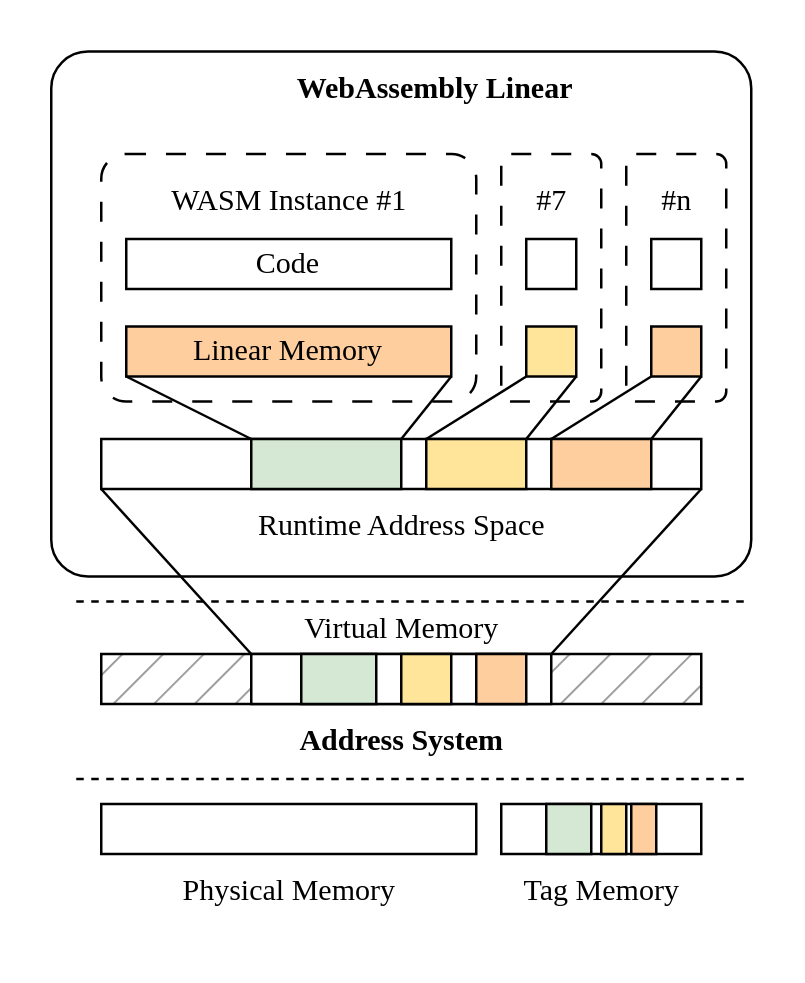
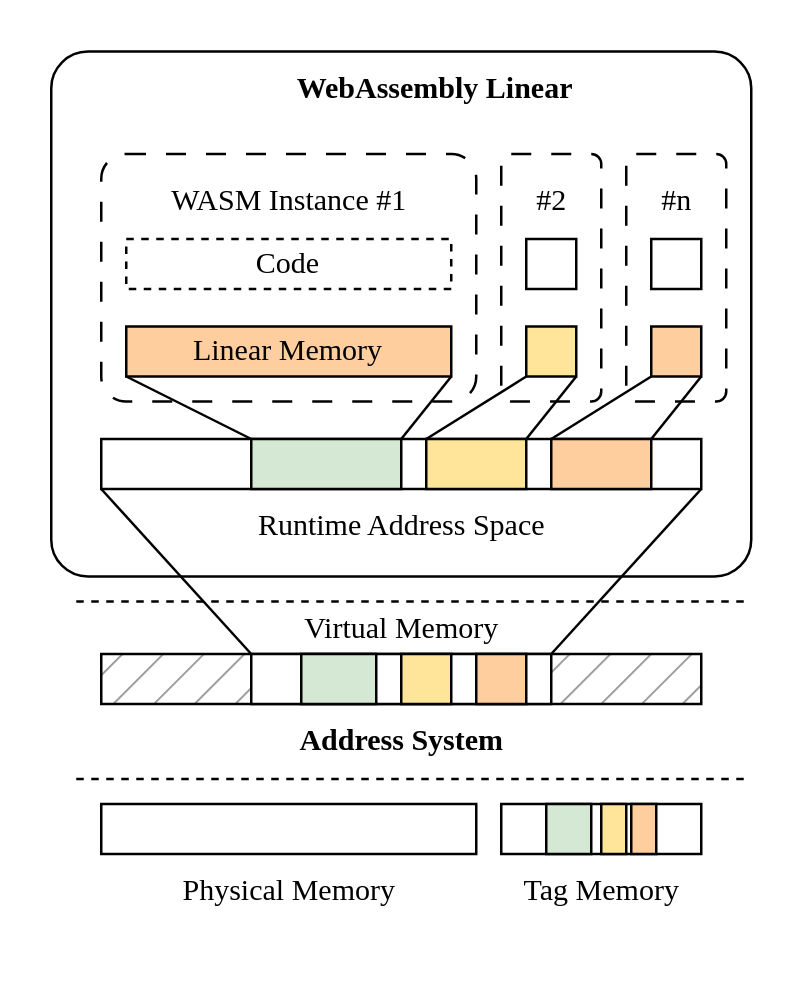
  <mxCell id="0" />
  <mxCell id="1" parent="0" />
  <mxCell id="2" value="" style="rounded=1;whiteSpace=wrap;html=1;arcSize=7;fontFamily=Computer Modern;fontSource=https%3A%2F%2Ffonts.googleapis.com%2Fcss%3Ffamily%3DComputer%2BModern;" vertex="1" parent="1"><mxGeometry x="20" y="20" width="280" height="210" as="geometry" /></mxCell>
  <mxCell id="3" value="" style="rounded=0;whiteSpace=wrap;html=1;fontFamily=Computer Modern;fontSource=https%3A%2F%2Ffonts.googleapis.com%2Fcss%3Ffamily%3DComputer%2BModern;" vertex="1" parent="1"><mxGeometry x="200" y="321" width="80" height="20" as="geometry" /></mxCell>
  <mxCell id="4" value="" style="rounded=0;whiteSpace=wrap;html=1;fontFamily=Computer Modern;fontSource=https%3A%2F%2Ffonts.googleapis.com%2Fcss%3Ffamily%3DComputer%2BModern;" vertex="1" parent="1"><mxGeometry x="40" y="321" width="150" height="20" as="geometry" /></mxCell>
  <mxCell id="5" value="" style="rounded=0;whiteSpace=wrap;html=1;fontFamily=Computer Modern;fontSource=https%3A%2F%2Ffonts.googleapis.com%2Fcss%3Ffamily%3DComputer%2BModern;fillStyle=hatch;gradientColor=none;fillColor=#999999;" vertex="1" parent="1"><mxGeometry x="40" y="261" width="240" height="20" as="geometry" /></mxCell>
  <mxCell id="6" value="" style="endArrow=none;dashed=1;html=1;rounded=0;fontFamily=Computer Modern;fontSource=https%3A%2F%2Ffonts.googleapis.com%2Fcss%3Ffamily%3DComputer%2BModern;" edge="1" parent="1"><mxGeometry width="50" height="50" relative="1" as="geometry"><mxPoint x="30" y="311" as="sourcePoint" /><mxPoint x="300" y="311" as="targetPoint" /></mxGeometry></mxCell>
  <mxCell id="7" value="Address System" style="text;html=1;align=center;verticalAlign=middle;resizable=0;points=[];autosize=1;strokeColor=none;fillColor=none;fontStyle=1;fontFamily=Computer Modern;fontSource=https%3A%2F%2Ffonts.googleapis.com%2Fcss%3Ffamily%3DComputer%2BModern;" vertex="1" parent="1"><mxGeometry x="100" y="281" width="120" height="30" as="geometry" /></mxCell>
  <mxCell id="8" value="" style="endArrow=none;dashed=1;html=1;rounded=0;fontFamily=Computer Modern;fontSource=https%3A%2F%2Ffonts.googleapis.com%2Fcss%3Ffamily%3DComputer%2BModern;" edge="1" parent="1"><mxGeometry width="50" height="50" relative="1" as="geometry"><mxPoint x="30" y="240" as="sourcePoint" /><mxPoint x="300" y="240" as="targetPoint" /></mxGeometry></mxCell>
  <mxCell id="9" value="WebAssembly Linear" style="text;html=1;align=right;verticalAlign=middle;resizable=0;points=[];autosize=1;strokeColor=none;fillColor=none;fontStyle=1;fontFamily=Computer Modern;fontSource=https%3A%2F%2Ffonts.googleapis.com%2Fcss%3Ffamily%3DComputer%2BModern;" vertex="1" parent="1"><mxGeometry x="90" y="20" width="140" height="30" as="geometry" /></mxCell>
  <mxCell id="10" value="" style="rounded=1;whiteSpace=wrap;html=1;dashed=1;dashPattern=8 8;arcSize=10;fontFamily=Computer Modern;fontSource=https%3A%2F%2Ffonts.googleapis.com%2Fcss%3Ffamily%3DComputer%2BModern;" vertex="1" parent="1"><mxGeometry x="40" y="61" width="150" height="99" as="geometry" /></mxCell>
  <mxCell id="11" value="Linear Memory" style="rounded=0;whiteSpace=wrap;html=1;fontFamily=Computer Modern;fontSource=https%3A%2F%2Ffonts.googleapis.com%2Fcss%3Ffamily%3DComputer%2BModern;fillColor=#ffce9f;" vertex="1" parent="1"><mxGeometry x="50" y="130" width="130" height="20" as="geometry" /></mxCell>
  <mxCell id="12" value="" style="rounded=0;whiteSpace=wrap;html=1;fontFamily=Computer Modern;fontSource=https%3A%2F%2Ffonts.googleapis.com%2Fcss%3Ffamily%3DComputer%2BModern;" vertex="1" parent="1"><mxGeometry x="40" y="175" width="240" height="20" as="geometry" /></mxCell>
  <mxCell id="13" value="" style="endArrow=none;html=1;rounded=0;entryX=0;entryY=1;entryDx=0;entryDy=0;exitX=0.25;exitY=0;exitDx=0;exitDy=0;fontFamily=Computer Modern;fontSource=https%3A%2F%2Ffonts.googleapis.com%2Fcss%3Ffamily%3DComputer%2BModern;" edge="1" parent="1" source="12" target="11"><mxGeometry width="50" height="50" relative="1" as="geometry"><mxPoint x="20" y="190" as="sourcePoint" /><mxPoint x="70" y="140" as="targetPoint" /></mxGeometry></mxCell>
  <mxCell id="14" value="" style="endArrow=none;html=1;rounded=0;entryX=1;entryY=1;entryDx=0;entryDy=0;exitX=0.5;exitY=0;exitDx=0;exitDy=0;fontFamily=Computer Modern;fontSource=https%3A%2F%2Ffonts.googleapis.com%2Fcss%3Ffamily%3DComputer%2BModern;" edge="1" parent="1" source="12" target="11"><mxGeometry width="50" height="50" relative="1" as="geometry"><mxPoint x="20" y="190" as="sourcePoint" /><mxPoint x="70" y="140" as="targetPoint" /></mxGeometry></mxCell>
  <mxCell id="15" value="" style="rounded=0;whiteSpace=wrap;html=1;fillColor=#d5e8d4;strokeColor=#000000;fontFamily=Computer Modern;fontSource=https%3A%2F%2Ffonts.googleapis.com%2Fcss%3Ffamily%3DComputer%2BModern;" vertex="1" parent="1"><mxGeometry x="100" y="175" width="60" height="20" as="geometry" /></mxCell>
  <mxCell id="16" value="" style="rounded=0;whiteSpace=wrap;html=1;fillColor=#FFE599;strokeColor=#000000;fontFamily=Computer Modern;fontSource=https%3A%2F%2Ffonts.googleapis.com%2Fcss%3Ffamily%3DComputer%2BModern;" vertex="1" parent="1"><mxGeometry x="170" y="175" width="40" height="20" as="geometry" /></mxCell>
  <mxCell id="17" value="" style="rounded=0;whiteSpace=wrap;html=1;fillColor=#FFCE9F;strokeColor=#000000;fontFamily=Computer Modern;fontSource=https%3A%2F%2Ffonts.googleapis.com%2Fcss%3Ffamily%3DComputer%2BModern;" vertex="1" parent="1"><mxGeometry x="220" y="175" width="40" height="20" as="geometry" /></mxCell>
  <mxCell id="18" value="" style="rounded=1;whiteSpace=wrap;html=1;dashed=1;dashPattern=8 8;arcSize=10;fontFamily=Computer Modern;fontSource=https%3A%2F%2Ffonts.googleapis.com%2Fcss%3Ffamily%3DComputer%2BModern;" vertex="1" parent="1"><mxGeometry x="200" y="61" width="40" height="99" as="geometry" /></mxCell>
  <mxCell id="19" value="" style="rounded=0;whiteSpace=wrap;html=1;fontFamily=Computer Modern;fontSource=https%3A%2F%2Ffonts.googleapis.com%2Fcss%3Ffamily%3DComputer%2BModern;fillColor=#FFE599;" vertex="1" parent="1"><mxGeometry x="210" y="130" width="20" height="20" as="geometry" /></mxCell>
  <mxCell id="20" value="" style="endArrow=none;html=1;rounded=0;entryX=0;entryY=1;entryDx=0;entryDy=0;exitX=0;exitY=0;exitDx=0;exitDy=0;fontFamily=Computer Modern;fontSource=https%3A%2F%2Ffonts.googleapis.com%2Fcss%3Ffamily%3DComputer%2BModern;" edge="1" parent="1" source="16" target="19"><mxGeometry width="50" height="50" relative="1" as="geometry"><mxPoint x="110" y="195" as="sourcePoint" /><mxPoint x="60" y="160" as="targetPoint" /></mxGeometry></mxCell>
  <mxCell id="21" value="" style="endArrow=none;html=1;rounded=0;entryX=1;entryY=1;entryDx=0;entryDy=0;exitX=1;exitY=0;exitDx=0;exitDy=0;fontFamily=Computer Modern;fontSource=https%3A%2F%2Ffonts.googleapis.com%2Fcss%3Ffamily%3DComputer%2BModern;" edge="1" parent="1" source="16" target="19"><mxGeometry width="50" height="50" relative="1" as="geometry"><mxPoint x="180" y="195" as="sourcePoint" /><mxPoint x="220" y="160" as="targetPoint" /></mxGeometry></mxCell>
  <mxCell id="22" value="" style="rounded=1;whiteSpace=wrap;html=1;dashed=1;dashPattern=8 8;arcSize=10;fontFamily=Computer Modern;fontSource=https%3A%2F%2Ffonts.googleapis.com%2Fcss%3Ffamily%3DComputer%2BModern;" vertex="1" parent="1"><mxGeometry x="250" y="61" width="40" height="99" as="geometry" /></mxCell>
  <mxCell id="23" value="" style="rounded=0;whiteSpace=wrap;html=1;fontFamily=Computer Modern;fontSource=https%3A%2F%2Ffonts.googleapis.com%2Fcss%3Ffamily%3DComputer%2BModern;fillColor=#FFCE9F;" vertex="1" parent="1"><mxGeometry x="260" y="130" width="20" height="20" as="geometry" /></mxCell>
  <mxCell id="24" value="" style="endArrow=none;html=1;rounded=0;entryX=0;entryY=1;entryDx=0;entryDy=0;exitX=0;exitY=0;exitDx=0;exitDy=0;fontFamily=Computer Modern;fontSource=https%3A%2F%2Ffonts.googleapis.com%2Fcss%3Ffamily%3DComputer%2BModern;" edge="1" parent="1" target="23" source="17"><mxGeometry width="50" height="50" relative="1" as="geometry"><mxPoint x="220" y="185" as="sourcePoint" /><mxPoint x="110" y="160" as="targetPoint" /></mxGeometry></mxCell>
  <mxCell id="25" value="" style="endArrow=none;html=1;rounded=0;entryX=1;entryY=1;entryDx=0;entryDy=0;exitX=1;exitY=0;exitDx=0;exitDy=0;fontFamily=Computer Modern;fontSource=https%3A%2F%2Ffonts.googleapis.com%2Fcss%3Ffamily%3DComputer%2BModern;" edge="1" parent="1" target="23" source="17"><mxGeometry width="50" height="50" relative="1" as="geometry"><mxPoint x="260" y="185" as="sourcePoint" /><mxPoint x="270" y="160" as="targetPoint" /></mxGeometry></mxCell>
- <mxCell id="26" value="Code" style="rounded=0;whiteSpace=wrap;html=1;fontFamily=Computer Modern;fontSource=https%3A%2F%2Ffonts.googleapis.com%2Fcss%3Ffamily%3DComputer%2BModern;" vertex="1" parent="1"><mxGeometry x="50" y="95" width="130" height="20" as="geometry" /></mxCell>
+ <mxCell id="26" value="Code" style="rounded=0;whiteSpace=wrap;html=1;fontFamily=Computer Modern;fontSource=https%3A%2F%2Ffonts.googleapis.com%2Fcss%3Ffamily%3DComputer%2BModern;dashed=1;" vertex="1" parent="1"><mxGeometry x="50" y="95" width="130" height="20" as="geometry" /></mxCell>
  <mxCell id="27" value="" style="rounded=0;whiteSpace=wrap;html=1;fontFamily=Computer Modern;fontSource=https%3A%2F%2Ffonts.googleapis.com%2Fcss%3Ffamily%3DComputer%2BModern;" vertex="1" parent="1"><mxGeometry x="210" y="95" width="20" height="20" as="geometry" /></mxCell>
  <mxCell id="28" value="" style="rounded=0;whiteSpace=wrap;html=1;fontFamily=Computer Modern;fontSource=https%3A%2F%2Ffonts.googleapis.com%2Fcss%3Ffamily%3DComputer%2BModern;" vertex="1" parent="1"><mxGeometry x="260" y="95" width="20" height="20" as="geometry" /></mxCell>
  <mxCell id="29" value="Virtual Memory" style="text;html=1;align=center;verticalAlign=middle;resizable=0;points=[];autosize=1;strokeColor=none;fillColor=none;fontFamily=Computer Modern;fontSource=https%3A%2F%2Ffonts.googleapis.com%2Fcss%3Ffamily%3DComputer%2BModern;" vertex="1" parent="1"><mxGeometry x="110" y="236" width="100" height="30" as="geometry" /></mxCell>
  <mxCell id="30" value="Runtime Address Space" style="text;html=1;align=center;verticalAlign=middle;resizable=0;points=[];autosize=1;strokeColor=none;fillColor=none;fontFamily=Computer Modern;fontSource=https%3A%2F%2Ffonts.googleapis.com%2Fcss%3Ffamily%3DComputer%2BModern;" vertex="1" parent="1"><mxGeometry x="90" y="195" width="140" height="30" as="geometry" /></mxCell>
  <mxCell id="31" value="" style="endArrow=none;html=1;rounded=0;exitX=0;exitY=1;exitDx=0;exitDy=0;entryX=0.25;entryY=0;entryDx=0;entryDy=0;fontFamily=Computer Modern;fontSource=https%3A%2F%2Ffonts.googleapis.com%2Fcss%3Ffamily%3DComputer%2BModern;" edge="1" parent="1" source="12" target="5"><mxGeometry width="50" height="50" relative="1" as="geometry"><mxPoint x="90" y="301" as="sourcePoint" /><mxPoint x="10" y="521" as="targetPoint" /></mxGeometry></mxCell>
  <mxCell id="32" value="" style="endArrow=none;html=1;rounded=0;entryX=0.75;entryY=0;entryDx=0;entryDy=0;exitX=1;exitY=1;exitDx=0;exitDy=0;fontFamily=Computer Modern;fontSource=https%3A%2F%2Ffonts.googleapis.com%2Fcss%3Ffamily%3DComputer%2BModern;" edge="1" parent="1" source="12" target="5"><mxGeometry width="50" height="50" relative="1" as="geometry"><mxPoint x="420" y="311" as="sourcePoint" /><mxPoint x="110" y="271" as="targetPoint" /></mxGeometry></mxCell>
  <mxCell id="33" value="" style="rounded=0;whiteSpace=wrap;html=1;fontFamily=Computer Modern;fontSource=https%3A%2F%2Ffonts.googleapis.com%2Fcss%3Ffamily%3DComputer%2BModern;" vertex="1" parent="1"><mxGeometry x="100" y="261" width="120" height="20" as="geometry" /></mxCell>
  <mxCell id="34" value="" style="rounded=0;whiteSpace=wrap;html=1;fillColor=#d5e8d4;strokeColor=#000000;fontFamily=Computer Modern;fontSource=https%3A%2F%2Ffonts.googleapis.com%2Fcss%3Ffamily%3DComputer%2BModern;" vertex="1" parent="1"><mxGeometry x="120" y="261" width="30" height="20" as="geometry" /></mxCell>
  <mxCell id="35" value="" style="rounded=0;whiteSpace=wrap;html=1;fillColor=#FFE599;strokeColor=#000000;fontFamily=Computer Modern;fontSource=https%3A%2F%2Ffonts.googleapis.com%2Fcss%3Ffamily%3DComputer%2BModern;" vertex="1" parent="1"><mxGeometry x="160" y="261" width="20" height="20" as="geometry" /></mxCell>
  <mxCell id="36" value="" style="rounded=0;whiteSpace=wrap;html=1;fillColor=#FFCE9F;strokeColor=#000000;fontFamily=Computer Modern;fontSource=https%3A%2F%2Ffonts.googleapis.com%2Fcss%3Ffamily%3DComputer%2BModern;" vertex="1" parent="1"><mxGeometry x="190" y="261" width="20" height="20" as="geometry" /></mxCell>
  <mxCell id="37" value="Physical Memory" style="text;html=1;align=center;verticalAlign=middle;resizable=0;points=[];autosize=1;strokeColor=none;fillColor=none;fontFamily=Computer Modern;fontSource=https%3A%2F%2Ffonts.googleapis.com%2Fcss%3Ffamily%3DComputer%2BModern;" vertex="1" parent="1"><mxGeometry x="60" y="341" width="110" height="30" as="geometry" /></mxCell>
  <mxCell id="38" value="Tag Memory" style="text;html=1;align=center;verticalAlign=middle;resizable=0;points=[];autosize=1;strokeColor=none;fillColor=none;fontFamily=Computer Modern;fontSource=https%3A%2F%2Ffonts.googleapis.com%2Fcss%3Ffamily%3DComputer%2BModern;" vertex="1" parent="1"><mxGeometry x="195" y="341" width="90" height="30" as="geometry" /></mxCell>
  <mxCell id="39" value="" style="rounded=0;whiteSpace=wrap;html=1;fillColor=#FFCE9F;strokeColor=#000000;fontFamily=Computer Modern;fontSource=https%3A%2F%2Ffonts.googleapis.com%2Fcss%3Ffamily%3DComputer%2BModern;" vertex="1" parent="1"><mxGeometry x="252" y="321" width="10" height="20" as="geometry" /></mxCell>
  <mxCell id="40" value="" style="rounded=0;whiteSpace=wrap;html=1;fillColor=#FFE599;strokeColor=#000000;fontFamily=Computer Modern;fontSource=https%3A%2F%2Ffonts.googleapis.com%2Fcss%3Ffamily%3DComputer%2BModern;" vertex="1" parent="1"><mxGeometry x="240" y="321" width="10" height="20" as="geometry" /></mxCell>
  <mxCell id="41" value="" style="rounded=0;whiteSpace=wrap;html=1;fillColor=#d5e8d4;strokeColor=#000000;fontFamily=Computer Modern;fontSource=https%3A%2F%2Ffonts.googleapis.com%2Fcss%3Ffamily%3DComputer%2BModern;" vertex="1" parent="1"><mxGeometry x="218" y="321" width="18" height="20" as="geometry" /></mxCell>
  <mxCell id="42" value="&lt;font face=&quot;Computer Modern&quot;&gt;WASM Instance #1&lt;/font&gt;" style="text;html=1;align=center;verticalAlign=middle;resizable=0;points=[];autosize=1;strokeColor=none;fillColor=none;" vertex="1" parent="1"><mxGeometry x="55" y="65" width="120" height="30" as="geometry" /></mxCell>
- <mxCell id="43" value="&lt;font face=&quot;Computer Modern&quot;&gt;#7&lt;/font&gt;" style="text;html=1;align=center;verticalAlign=middle;resizable=0;points=[];autosize=1;strokeColor=none;fillColor=none;" vertex="1" parent="1"><mxGeometry x="200" y="65" width="40" height="30" as="geometry" /></mxCell>
+ <mxCell id="43" value="&lt;font face=&quot;Computer Modern&quot;&gt;#2&lt;/font&gt;" style="text;html=1;align=center;verticalAlign=middle;resizable=0;points=[];autosize=1;strokeColor=none;fillColor=none;" vertex="1" parent="1"><mxGeometry x="200" y="65" width="40" height="30" as="geometry" /></mxCell>
  <mxCell id="44" value="&lt;font face=&quot;Computer Modern&quot;&gt;#n&lt;/font&gt;" style="text;html=1;align=center;verticalAlign=middle;resizable=0;points=[];autosize=1;strokeColor=none;fillColor=none;" vertex="1" parent="1"><mxGeometry x="250" y="65" width="40" height="30" as="geometry" /></mxCell>
